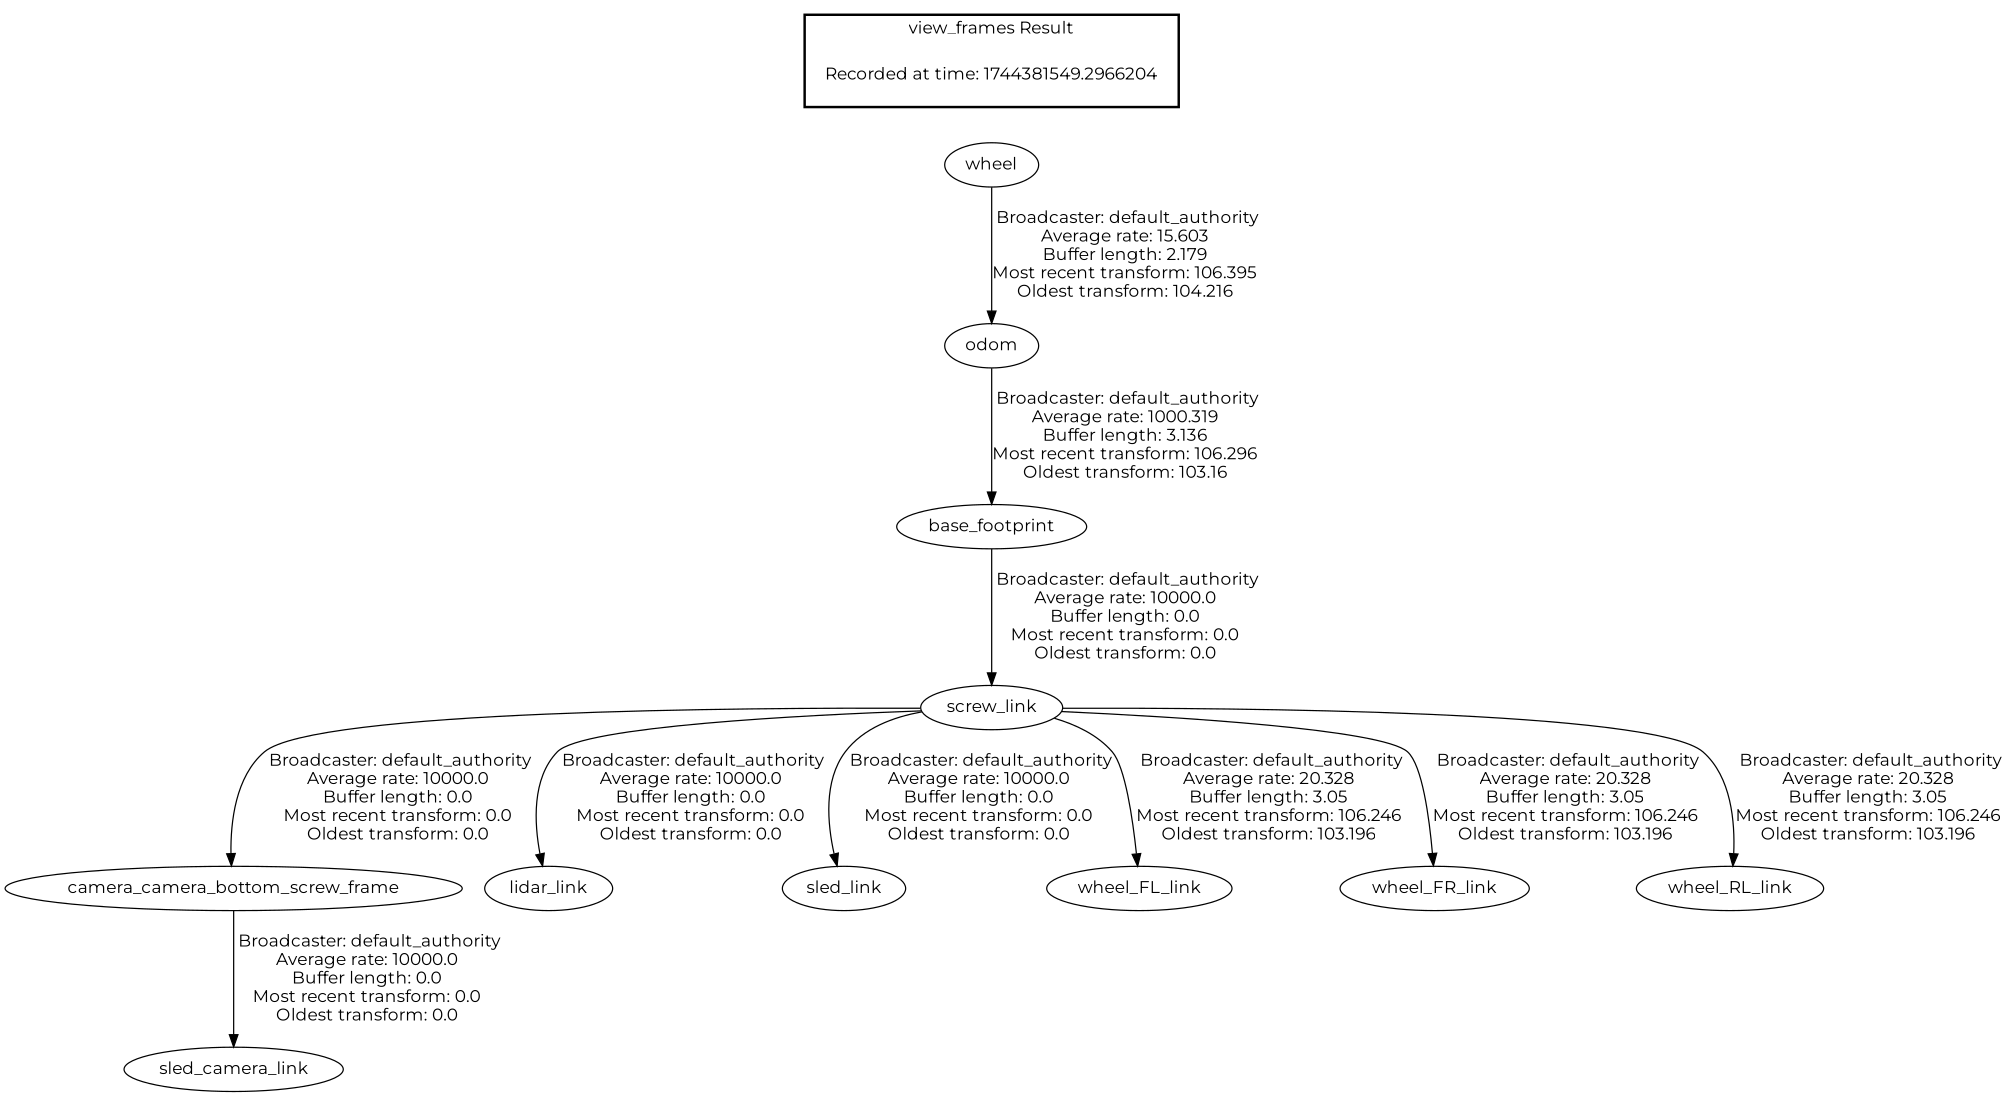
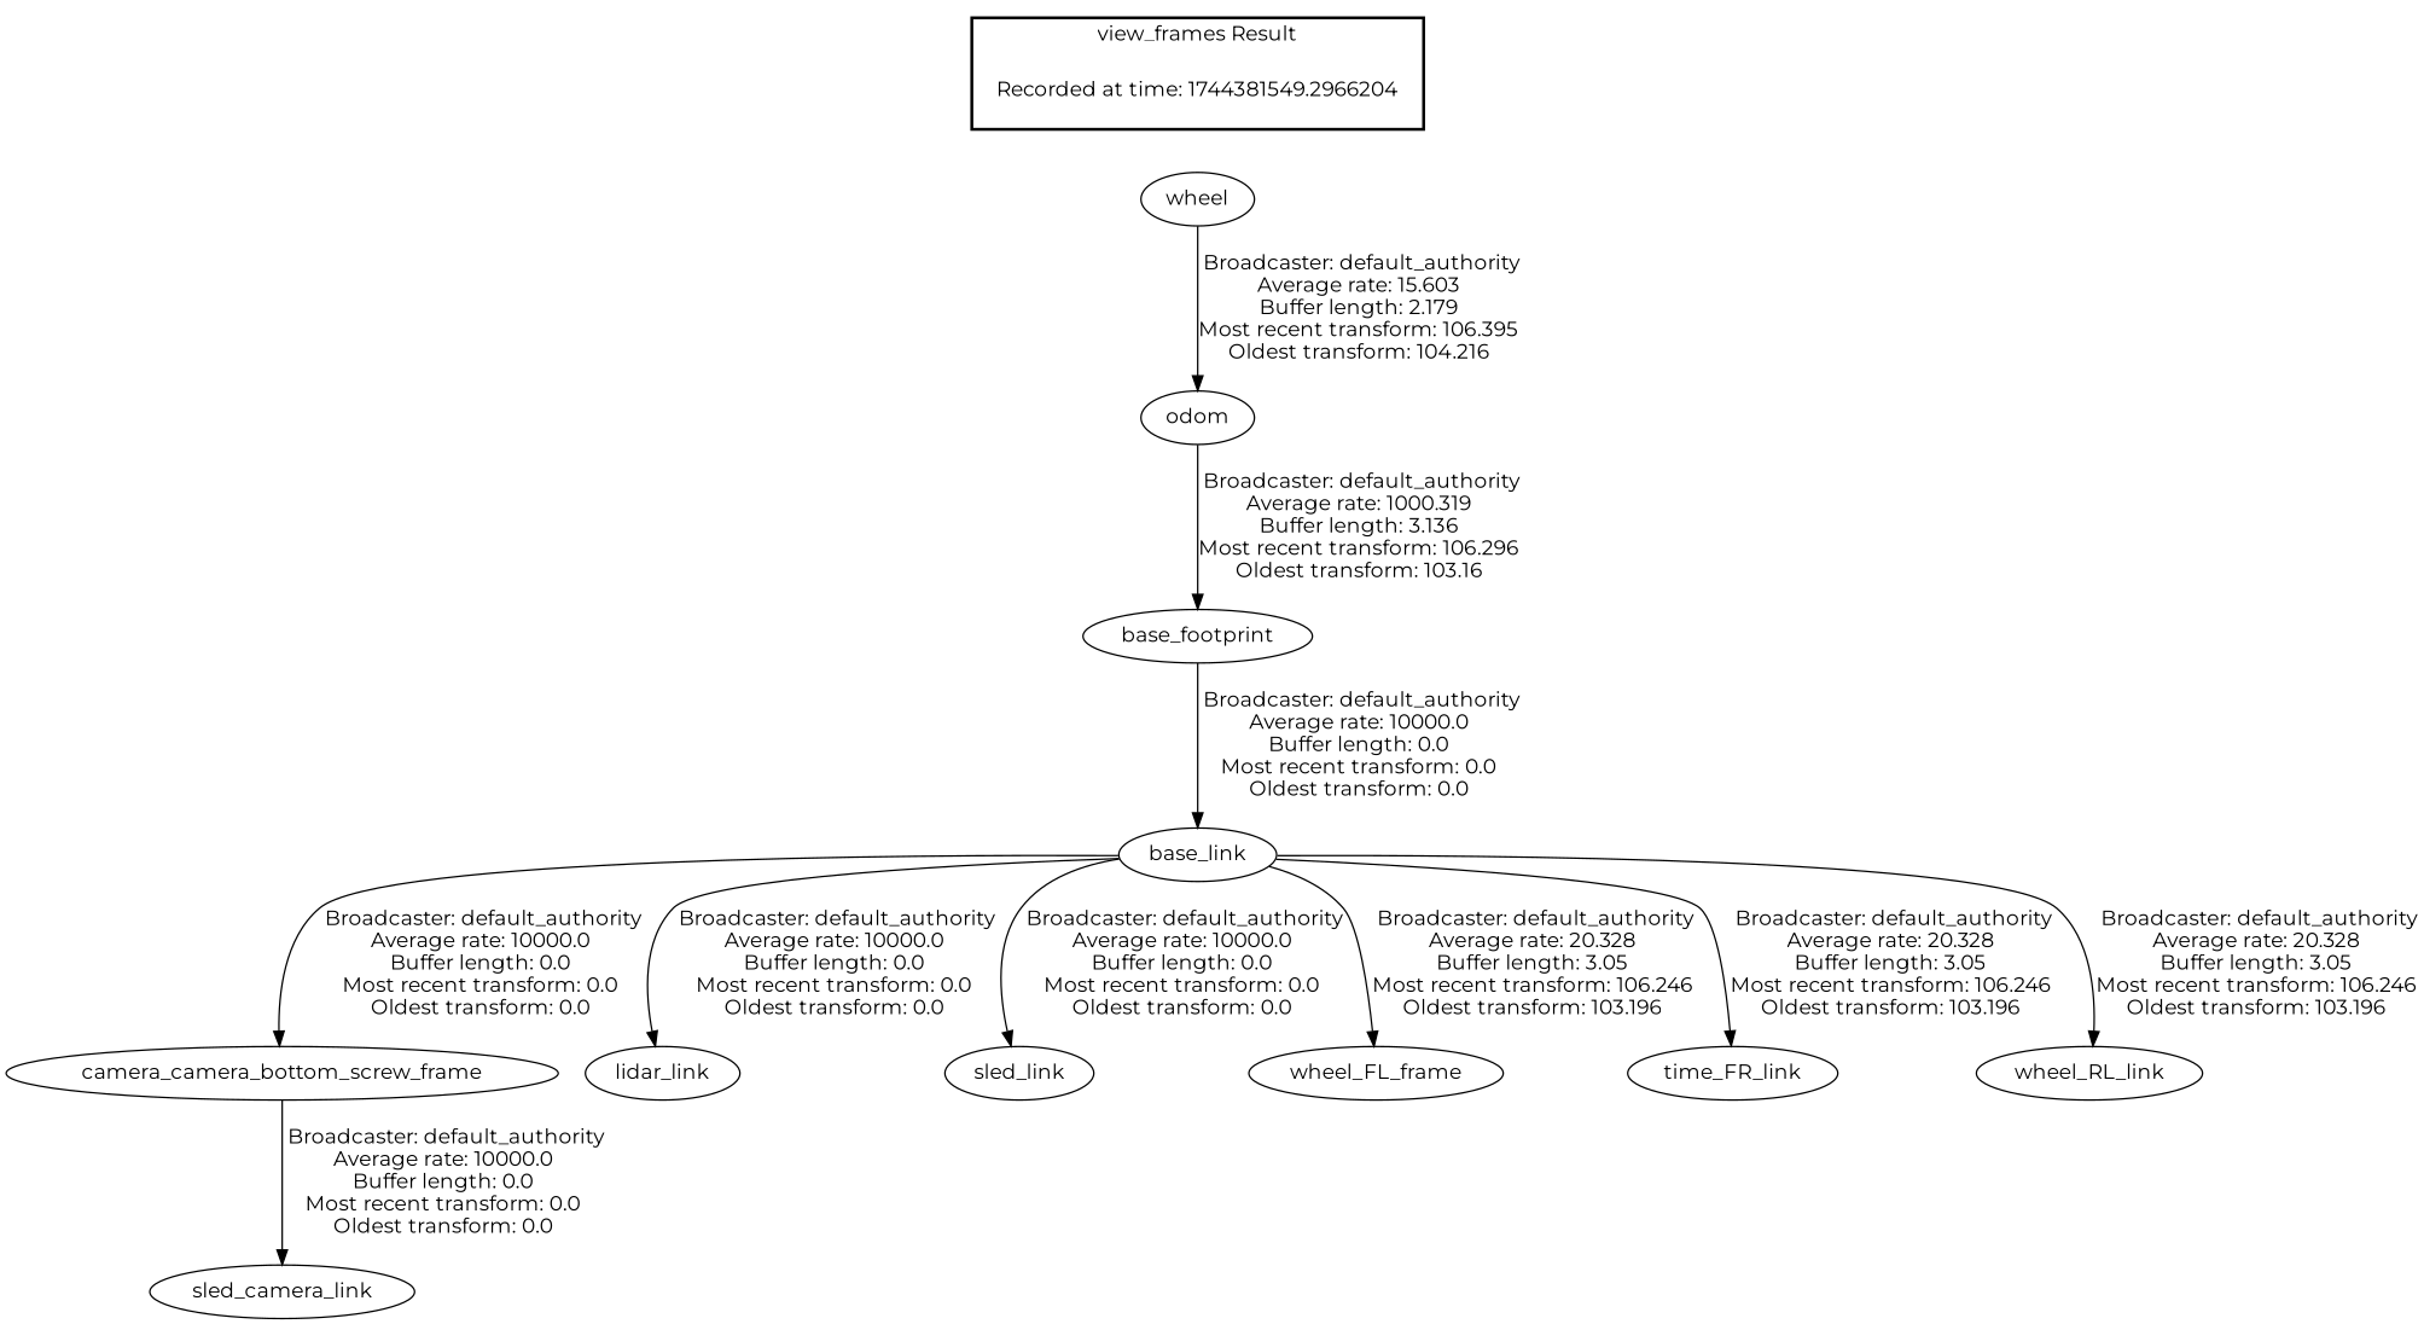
  digraph {
    fontname=Montserrat
    node [fontname=Montserrat]
    edge [fontname=Montserrat]
    "Recorded at time: 1744381549.2966204" [shape=plaintext]
    n2 [label=wheel]
    odom
    base_footprint
-   base_link [label=screw_link]
+   base_link
    camera_camera_bottom_screw_frame
    lidar_link
    sled_link
-   wheel_FL_link
-   wheel_FR_link
+   wheel_FL_link [label=wheel_FL_frame]
+   wheel_FR_link [label=time_FR_link]
    wheel_RL_link
    n12 [label=sled_camera_link]
    subgraph cluster_1 {
      color=black
      label="view_frames Result"
      style=bold
      "Recorded at time: 1744381549.2966204"
    }
    "Recorded at time: 1744381549.2966204" -> n2 [style=invis]
    n2 -> odom [label=" Broadcaster: default_authority\nAverage rate: 15.603\nBuffer length: 2.179\nMost recent transform: 106.395\nOldest transform: 104.216\n"]
    odom -> base_footprint [label=" Broadcaster: default_authority\nAverage rate: 1000.319\nBuffer length: 3.136\nMost recent transform: 106.296\nOldest transform: 103.16\n"]
    base_footprint -> base_link [label=" Broadcaster: default_authority\nAverage rate: 10000.0\nBuffer length: 0.0\nMost recent transform: 0.0\nOldest transform: 0.0\n"]
    base_link -> camera_camera_bottom_screw_frame [label=" Broadcaster: default_authority\nAverage rate: 10000.0\nBuffer length: 0.0\nMost recent transform: 0.0\nOldest transform: 0.0\n"]
    base_link -> lidar_link [label=" Broadcaster: default_authority\nAverage rate: 10000.0\nBuffer length: 0.0\nMost recent transform: 0.0\nOldest transform: 0.0\n"]
    base_link -> sled_link [label=" Broadcaster: default_authority\nAverage rate: 10000.0\nBuffer length: 0.0\nMost recent transform: 0.0\nOldest transform: 0.0\n"]
    base_link -> wheel_FL_link [label=" Broadcaster: default_authority\nAverage rate: 20.328\nBuffer length: 3.05\nMost recent transform: 106.246\nOldest transform: 103.196\n"]
    base_link -> wheel_FR_link [label=" Broadcaster: default_authority\nAverage rate: 20.328\nBuffer length: 3.05\nMost recent transform: 106.246\nOldest transform: 103.196\n"]
    base_link -> wheel_RL_link [label=" Broadcaster: default_authority\nAverage rate: 20.328\nBuffer length: 3.05\nMost recent transform: 106.246\nOldest transform: 103.196\n"]
    camera_camera_bottom_screw_frame -> n12 [label=" Broadcaster: default_authority\nAverage rate: 10000.0\nBuffer length: 0.0\nMost recent transform: 0.0\nOldest transform: 0.0\n"]
  }
